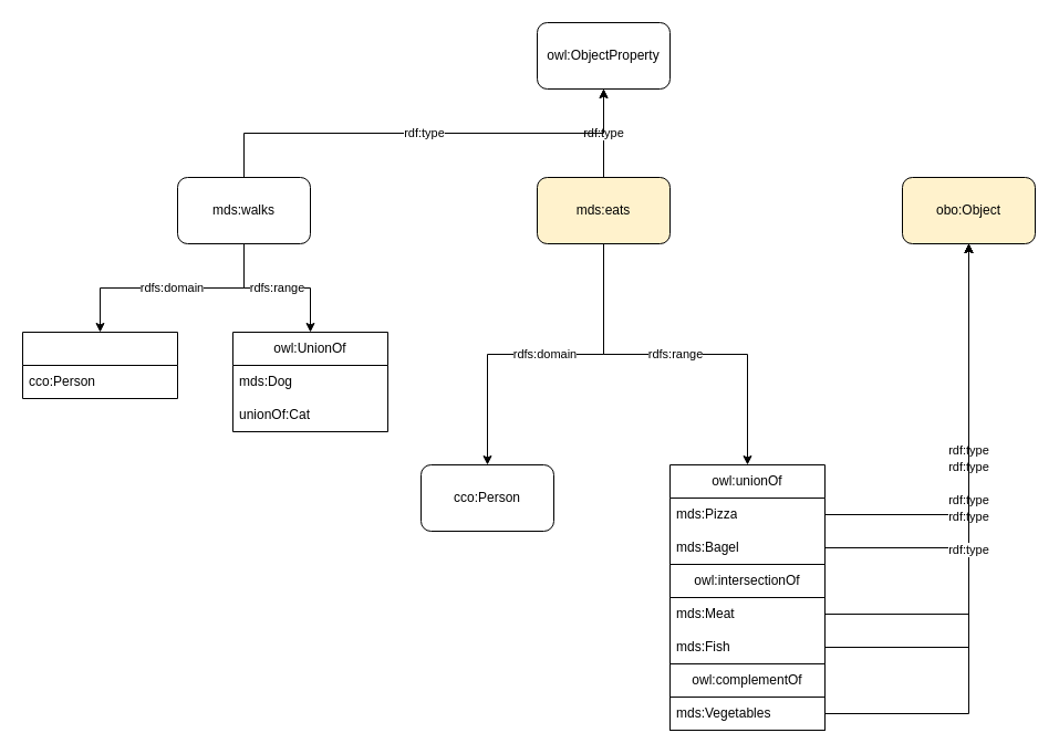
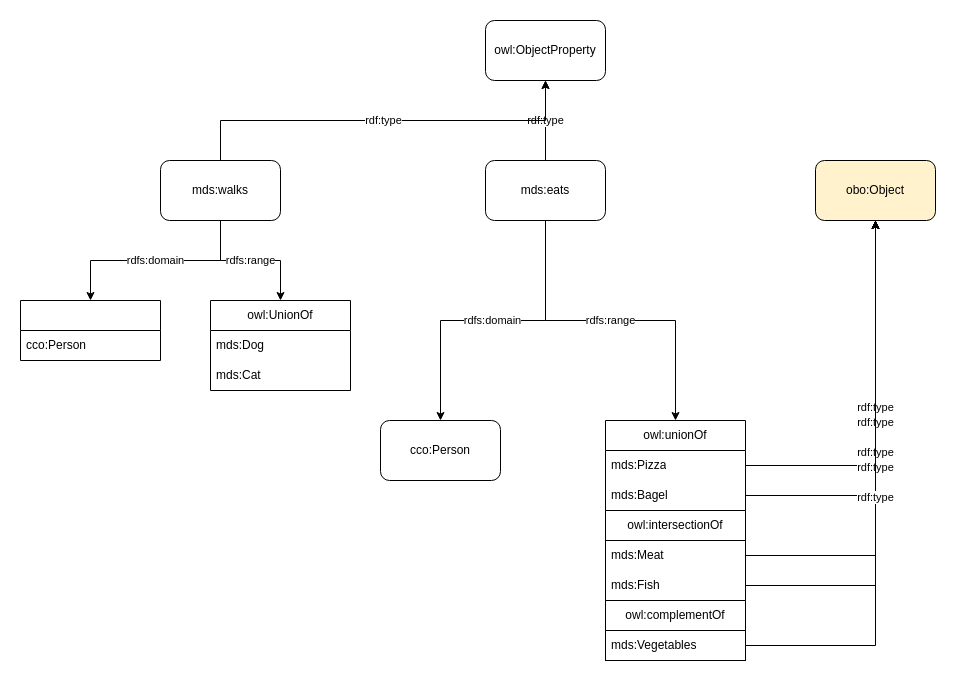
  <mxCell id="0" />
  <mxCell id="1" parent="0" />
  <mxCell id="2" value="rdfs:domain" style="edgeStyle=orthogonalEdgeStyle;rounded=0;orthogonalLoop=1;jettySize=auto;html=1;" parent="1" source="5" target="6" edge="1"><mxGeometry relative="1" as="geometry" /></mxCell>
  <mxCell id="3" value="rdfs:range" style="edgeStyle=orthogonalEdgeStyle;rounded=0;orthogonalLoop=1;jettySize=auto;html=1;entryX=0.5;entryY=0;entryDx=0;entryDy=0;" parent="1" source="5" target="7" edge="1"><mxGeometry relative="1" as="geometry"><mxPoint x="665" y="380" as="targetPoint" /></mxGeometry></mxCell>
  <mxCell id="4" value="rdf:type" style="edgeStyle=orthogonalEdgeStyle;rounded=0;orthogonalLoop=1;jettySize=auto;html=1;" parent="1" source="5" target="15" edge="1"><mxGeometry relative="1" as="geometry" /></mxCell>
- <mxCell id="5" value="mds:eats" style="rounded=1;whiteSpace=wrap;html=1;fillColor=#fff2cc;" parent="1" vertex="1"><mxGeometry x="485" y="160" width="120" height="60" as="geometry" /></mxCell>
+ <mxCell id="5" value="mds:eats" style="rounded=1;whiteSpace=wrap;html=1;" parent="1" vertex="1"><mxGeometry x="485" y="160" width="120" height="60" as="geometry" /></mxCell>
  <mxCell id="6" value="cco:Person" style="rounded=1;whiteSpace=wrap;html=1;" parent="1" vertex="1"><mxGeometry x="380" y="420" width="120" height="60" as="geometry" /></mxCell>
  <mxCell id="7" value="owl:unionOf" style="swimlane;fontStyle=0;childLayout=stackLayout;horizontal=1;startSize=30;horizontalStack=0;resizeParent=1;resizeParentMax=0;resizeLast=0;collapsible=1;marginBottom=0;whiteSpace=wrap;html=1;" parent="1" vertex="1"><mxGeometry x="605" y="420" width="140" height="240" as="geometry" /></mxCell>
  <mxCell id="8" value="mds:Pizza" style="text;strokeColor=none;fillColor=none;align=left;verticalAlign=middle;spacingLeft=4;spacingRight=4;overflow=hidden;points=[[0,0.5],[1,0.5]];portConstraint=eastwest;rotatable=0;whiteSpace=wrap;html=1;" parent="7" vertex="1"><mxGeometry y="30" width="140" height="30" as="geometry" /></mxCell>
  <mxCell id="9" value="mds:Bagel" style="text;strokeColor=none;fillColor=none;align=left;verticalAlign=middle;spacingLeft=4;spacingRight=4;overflow=hidden;points=[[0,0.5],[1,0.5]];portConstraint=eastwest;rotatable=0;whiteSpace=wrap;html=1;" parent="7" vertex="1"><mxGeometry y="60" width="140" height="30" as="geometry" /></mxCell>
  <mxCell id="10" value="owl:intersectionOf" style="swimlane;fontStyle=0;childLayout=stackLayout;horizontal=1;startSize=30;horizontalStack=0;resizeParent=1;resizeParentMax=0;resizeLast=0;collapsible=1;marginBottom=0;whiteSpace=wrap;html=1;" parent="7" vertex="1"><mxGeometry y="90" width="140" height="150" as="geometry" /></mxCell>
  <mxCell id="11" value="mds:Meat" style="text;strokeColor=none;fillColor=none;align=left;verticalAlign=middle;spacingLeft=4;spacingRight=4;overflow=hidden;points=[[0,0.5],[1,0.5]];portConstraint=eastwest;rotatable=0;whiteSpace=wrap;html=1;" parent="10" vertex="1"><mxGeometry y="30" width="140" height="30" as="geometry" /></mxCell>
  <mxCell id="12" value="mds:Fish" style="text;strokeColor=none;fillColor=none;align=left;verticalAlign=middle;spacingLeft=4;spacingRight=4;overflow=hidden;points=[[0,0.5],[1,0.5]];portConstraint=eastwest;rotatable=0;whiteSpace=wrap;html=1;" parent="10" vertex="1"><mxGeometry y="60" width="140" height="30" as="geometry" /></mxCell>
  <mxCell id="13" value="owl:complementOf" style="swimlane;fontStyle=0;childLayout=stackLayout;horizontal=1;startSize=30;horizontalStack=0;resizeParent=1;resizeParentMax=0;resizeLast=0;collapsible=1;marginBottom=0;whiteSpace=wrap;html=1;" parent="10" vertex="1"><mxGeometry y="90" width="140" height="60" as="geometry" /></mxCell>
  <mxCell id="14" value="mds:Vegetables" style="text;strokeColor=none;fillColor=none;align=left;verticalAlign=middle;spacingLeft=4;spacingRight=4;overflow=hidden;points=[[0,0.5],[1,0.5]];portConstraint=eastwest;rotatable=0;whiteSpace=wrap;html=1;" parent="13" vertex="1"><mxGeometry y="30" width="140" height="30" as="geometry" /></mxCell>
  <mxCell id="15" value="owl:ObjectProperty" style="rounded=1;whiteSpace=wrap;html=1;" parent="1" vertex="1"><mxGeometry x="485" y="20" width="120" height="60" as="geometry" /></mxCell>
  <mxCell id="16" value="obo:Object" style="rounded=1;whiteSpace=wrap;html=1;fillColor=#fff2cc;" parent="1" vertex="1"><mxGeometry x="815" y="160" width="120" height="60" as="geometry" /></mxCell>
  <mxCell id="17" value="rdf:type" style="edgeStyle=orthogonalEdgeStyle;rounded=0;orthogonalLoop=1;jettySize=auto;html=1;exitX=1;exitY=0.5;exitDx=0;exitDy=0;entryX=0.5;entryY=1;entryDx=0;entryDy=0;" parent="1" source="9" target="16" edge="1"><mxGeometry relative="1" as="geometry" /></mxCell>
  <mxCell id="18" value="" style="swimlane;fontStyle=0;childLayout=stackLayout;horizontal=1;startSize=30;horizontalStack=0;resizeParent=1;resizeParentMax=0;resizeLast=0;collapsible=1;marginBottom=0;whiteSpace=wrap;html=1;" parent="1" vertex="1"><mxGeometry x="20" y="300" width="140" height="60" as="geometry" /></mxCell>
  <mxCell id="19" value="cco:Person" style="text;strokeColor=none;fillColor=none;align=left;verticalAlign=middle;spacingLeft=4;spacingRight=4;overflow=hidden;points=[[0,0.5],[1,0.5]];portConstraint=eastwest;rotatable=0;whiteSpace=wrap;html=1;" parent="18" vertex="1"><mxGeometry y="30" width="140" height="30" as="geometry" /></mxCell>
  <mxCell id="20" value="rdf:type" style="edgeStyle=orthogonalEdgeStyle;rounded=0;orthogonalLoop=1;jettySize=auto;html=1;exitX=0.5;exitY=0;exitDx=0;exitDy=0;entryX=0.5;entryY=1;entryDx=0;entryDy=0;" parent="1" source="23" target="15" edge="1"><mxGeometry relative="1" as="geometry" /></mxCell>
  <mxCell id="21" value="rdfs:domain" style="edgeStyle=orthogonalEdgeStyle;rounded=0;orthogonalLoop=1;jettySize=auto;html=1;exitX=0.5;exitY=1;exitDx=0;exitDy=0;entryX=0.5;entryY=0;entryDx=0;entryDy=0;" parent="1" source="23" target="18" edge="1"><mxGeometry relative="1" as="geometry" /></mxCell>
  <mxCell id="22" value="rdfs:range" style="edgeStyle=orthogonalEdgeStyle;rounded=0;orthogonalLoop=1;jettySize=auto;html=1;exitX=0.5;exitY=1;exitDx=0;exitDy=0;entryX=0.5;entryY=0;entryDx=0;entryDy=0;" parent="1" source="23" target="24" edge="1"><mxGeometry relative="1" as="geometry" /></mxCell>
  <mxCell id="23" value="mds:walks" style="rounded=1;whiteSpace=wrap;html=1;" parent="1" vertex="1"><mxGeometry x="160" y="160" width="120" height="60" as="geometry" /></mxCell>
  <mxCell id="24" value="owl:UnionOf" style="swimlane;fontStyle=0;childLayout=stackLayout;horizontal=1;startSize=30;horizontalStack=0;resizeParent=1;resizeParentMax=0;resizeLast=0;collapsible=1;marginBottom=0;whiteSpace=wrap;html=1;" parent="1" vertex="1"><mxGeometry x="210" y="300" width="140" height="90" as="geometry" /></mxCell>
  <mxCell id="25" value="mds:Dog" style="text;strokeColor=none;fillColor=none;align=left;verticalAlign=middle;spacingLeft=4;spacingRight=4;overflow=hidden;points=[[0,0.5],[1,0.5]];portConstraint=eastwest;rotatable=0;whiteSpace=wrap;html=1;" parent="24" vertex="1"><mxGeometry y="30" width="140" height="30" as="geometry" /></mxCell>
- <mxCell id="26" value="unionOf:Cat" style="text;strokeColor=none;fillColor=none;align=left;verticalAlign=middle;spacingLeft=4;spacingRight=4;overflow=hidden;points=[[0,0.5],[1,0.5]];portConstraint=eastwest;rotatable=0;whiteSpace=wrap;html=1;" parent="24" vertex="1"><mxGeometry y="60" width="140" height="30" as="geometry" /></mxCell>
+ <mxCell id="26" value="mds:Cat" style="text;strokeColor=none;fillColor=none;align=left;verticalAlign=middle;spacingLeft=4;spacingRight=4;overflow=hidden;points=[[0,0.5],[1,0.5]];portConstraint=eastwest;rotatable=0;whiteSpace=wrap;html=1;" parent="24" vertex="1"><mxGeometry y="60" width="140" height="30" as="geometry" /></mxCell>
  <mxCell id="27" value="rdf:type" style="edgeStyle=orthogonalEdgeStyle;rounded=0;orthogonalLoop=1;jettySize=auto;html=1;exitX=1;exitY=0.5;exitDx=0;exitDy=0;entryX=0.5;entryY=1;entryDx=0;entryDy=0;" edge="1" parent="1" source="8" target="16"><mxGeometry relative="1" as="geometry" /></mxCell>
  <mxCell id="28" value="rdf:type" style="edgeStyle=orthogonalEdgeStyle;rounded=0;orthogonalLoop=1;jettySize=auto;html=1;exitX=1;exitY=0.5;exitDx=0;exitDy=0;entryX=0.5;entryY=1;entryDx=0;entryDy=0;" edge="1" parent="1" source="11" target="16"><mxGeometry relative="1" as="geometry" /></mxCell>
  <mxCell id="29" value="rdf:type" style="edgeStyle=orthogonalEdgeStyle;rounded=0;orthogonalLoop=1;jettySize=auto;html=1;exitX=1;exitY=0.5;exitDx=0;exitDy=0;entryX=0.5;entryY=1;entryDx=0;entryDy=0;" edge="1" parent="1" source="12" target="16"><mxGeometry relative="1" as="geometry" /></mxCell>
  <mxCell id="30" value="rdf:type" style="edgeStyle=orthogonalEdgeStyle;rounded=0;orthogonalLoop=1;jettySize=auto;html=1;exitX=1;exitY=0.5;exitDx=0;exitDy=0;entryX=0.5;entryY=1;entryDx=0;entryDy=0;" edge="1" parent="1" source="14" target="16"><mxGeometry relative="1" as="geometry" /></mxCell>
